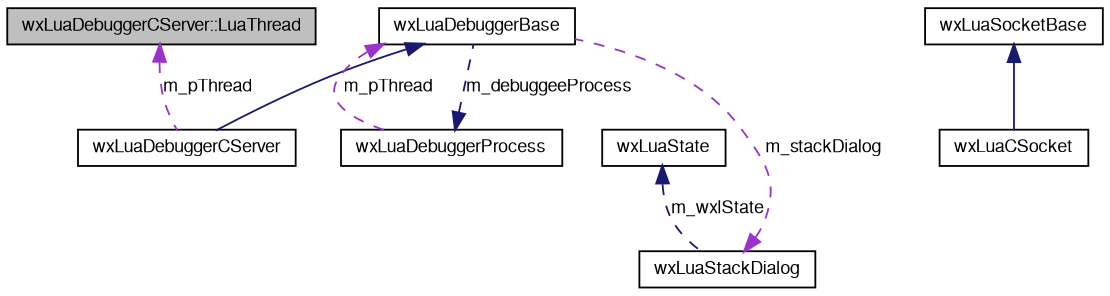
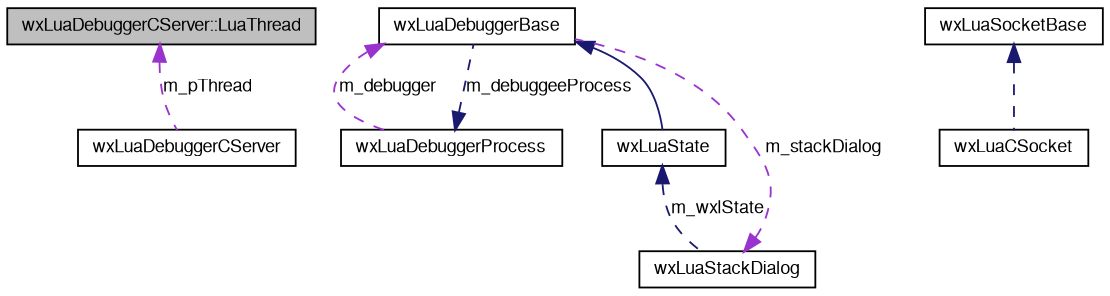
  digraph {
    node [color=black fillcolor=white fontname=FreeSans fontsize=10 shape=record style=filled]
    edge [color=midnightblue dir=back fontname=FreeSans fontsize=10 labelfontname=FreeSans labelfontsize=10 style=dashed]
    n1 [fillcolor=grey75 fontcolor=black height=0.2 label="wxLuaDebuggerCServer::LuaThread" width=0.4]
    n2 [height=0.2 label=wxLuaDebuggerCServer width=0.4]
    n3 [height=0.2 label=wxLuaDebuggerBase width=0.4]
    n4 [height=0.2 label=wxLuaDebuggerProcess width=0.4]
    n5 [height=0.2 label=wxLuaStackDialog width=0.4]
    n6 [height=0.2 label=wxLuaState width=0.4]
    n7 [height=0.2 label=wxLuaCSocket width=0.4]
    n8 [height=0.2 label=wxLuaSocketBase width=0.4]
    n1 -> n2 [color=darkorchid3 label=m_pThread]
-   n3 -> n2 [style=solid]
-   n3 -> n4 [color=darkorchid3 label=m_pThread]
+   n3 -> n6 [style=solid]
+   n3 -> n4 [color=darkorchid3 label=m_debugger]
    n4 -> n3 [label=m_debuggeeProcess]
    n5 -> n3 [color=darkorchid3 label=m_stackDialog]
    n6 -> n5 [label=m_wxlState]
-   n8 -> n7 [style=solid]
+   n8 -> n7
  }
